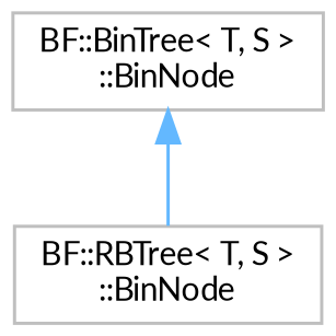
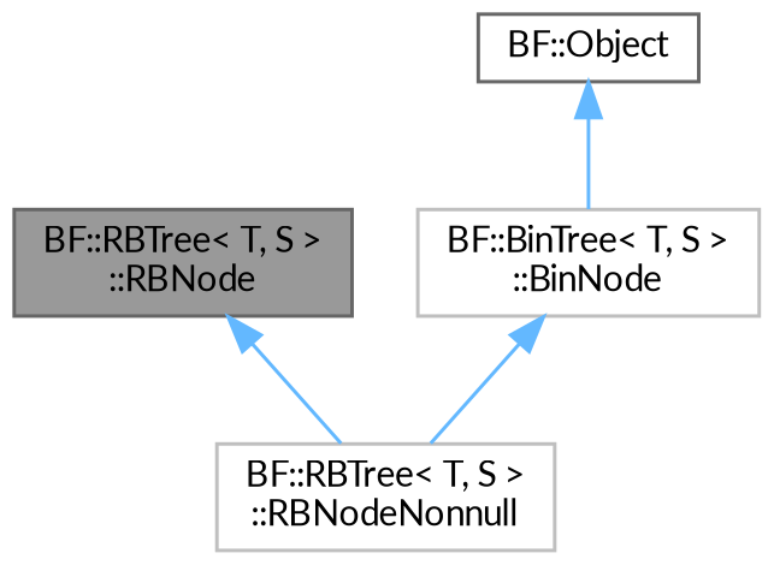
  digraph {
    fontname=Lato
    node [color=gray40 fillcolor=white fontname=Lato fontsize=10 shape=box style=filled]
    edge [color=steelblue1 dir=back fontname=Lato fontsize=10 labelfontname=Helvetica labelfontsize=10 style=solid]
-   n2 [color=grey75 height=0.2 label="BF::RBTree\< T, S \>\l::BinNode" width=0.4]
+   n1 [fillcolor=grey60 fontcolor=black height=0.2 label="BF::RBTree\< T, S \>\l::RBNode" width=0.4]
+   n2 [color=grey75 height=0.2 label="BF::RBTree\< T, S \>\l::RBNodeNonnull" width=0.4]
    n3 [color=grey75 height=0.2 label="BF::BinTree\< T, S \>\l::BinNode" width=0.4]
+   n4 [height=0.2 label="BF::Object" width=0.4]
+   n1 -> n2
    n3 -> n2
+   n4 -> n3
  }
